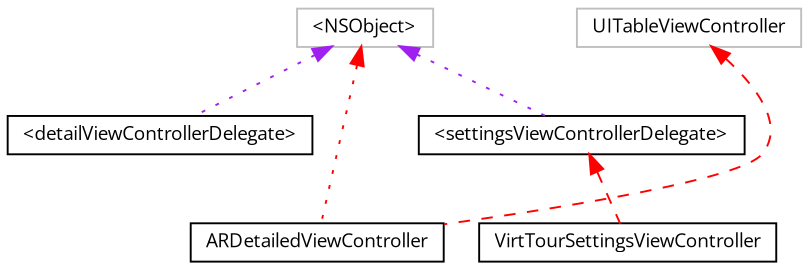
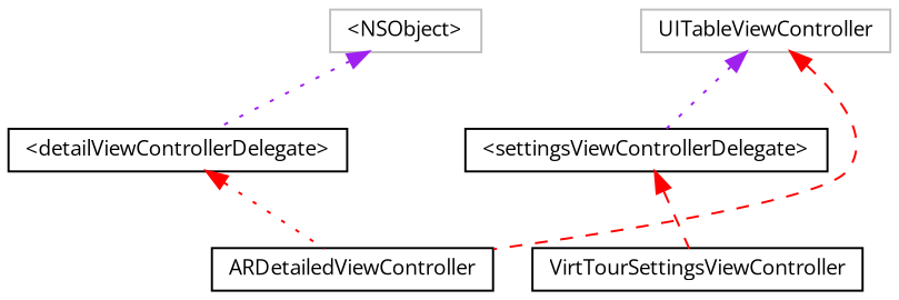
  digraph {
    fontname="Open Sans"
    rankdir=TB
    node [color=black fillcolor=white fontname="Open Sans" fontsize=10 shape=record style=filled]
    edge [color=red dir=back fontname="Open Sans" fontsize=10 labelfontname=Helvetica labelfontsize=10 style=dotted]
    n1 [color=grey75 height=0.2 label="\<NSObject\>" width=0.4]
    n2 [height=0.2 label="\<detailViewControllerDelegate\>" width=0.4]
    n3 [height=0.2 label="\<settingsViewControllerDelegate\>" width=0.4]
    n4 [height=0.2 label=ARDetailedViewController width=0.4]
    n5 [height=0.2 label=VirtTourSettingsViewController width=0.4]
    n6 [color=grey75 height=0.2 label=UITableViewController width=0.4]
    n1 -> n2 [color=purple]
-   n1 -> n3 [color=purple]
-   n1 -> n4
+   n6 -> n3 [color=purple]
+   n2 -> n4
    n3 -> n5 [style=dashed]
    n6 -> n4 [style=dashed]
  }
